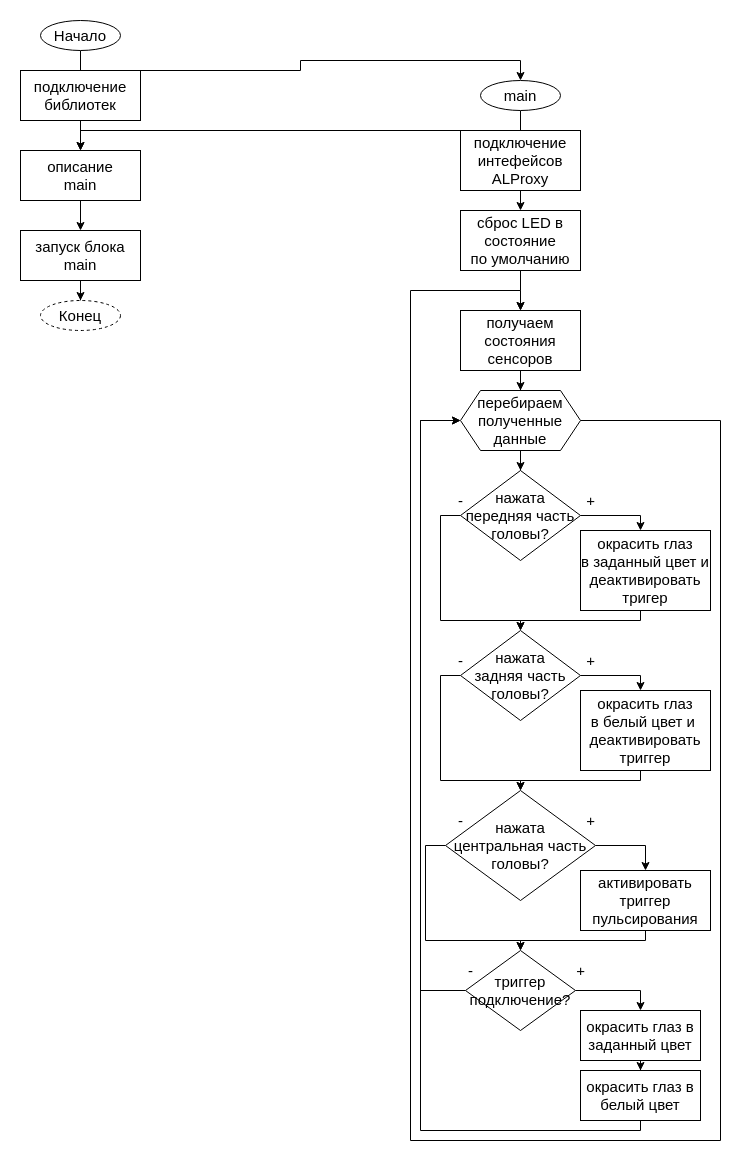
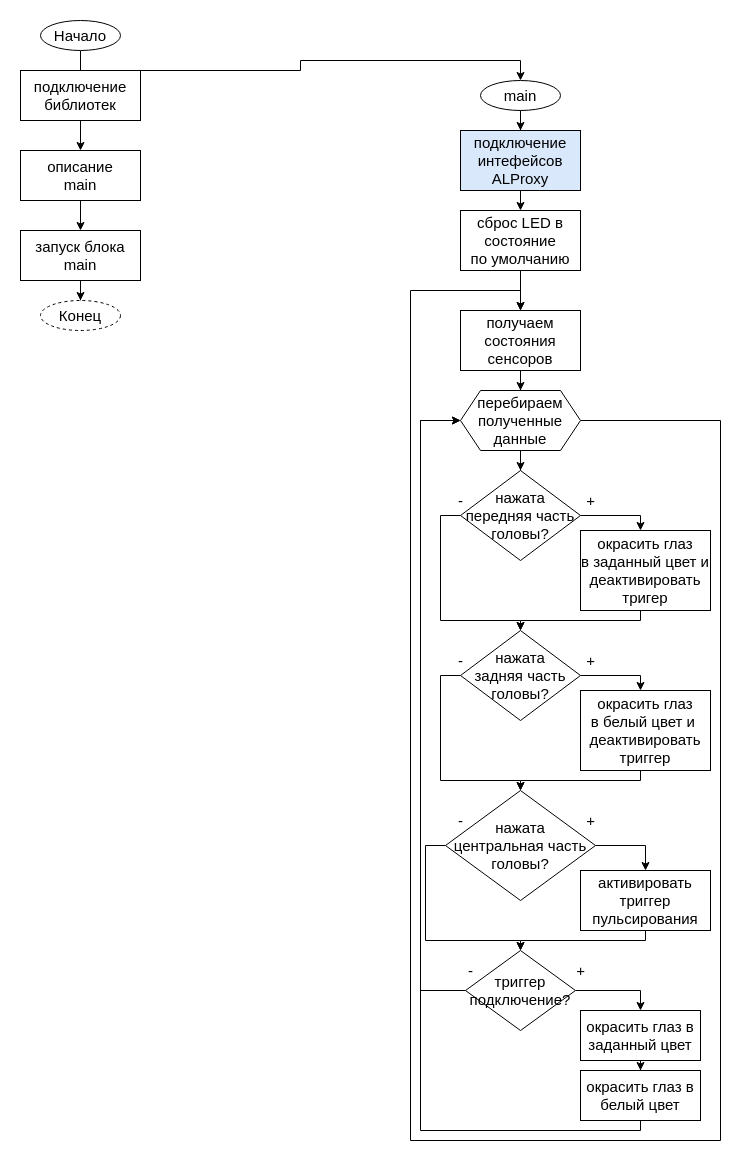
  <mxCell id="0" />
  <mxCell id="1" parent="0" />
  <mxCell id="2" style="edgeStyle=orthogonalEdgeStyle;rounded=0;orthogonalLoop=1;jettySize=auto;html=1;exitX=0.5;exitY=1;exitDx=0;exitDy=0;fontSize=15;" parent="1" source="3" target="12" edge="1"><mxGeometry relative="1" as="geometry" /></mxCell>
  <mxCell id="3" value="Начало" style="ellipse;whiteSpace=wrap;html=1;fontSize=15;" parent="1" vertex="1"><mxGeometry x="40" y="20" width="80" height="30" as="geometry" /></mxCell>
  <mxCell id="4" style="edgeStyle=orthogonalEdgeStyle;rounded=0;orthogonalLoop=1;jettySize=auto;html=1;exitX=0.5;exitY=1;exitDx=0;exitDy=0;entryX=0.5;entryY=0;entryDx=0;entryDy=0;fontSize=15;" parent="1" source="5" target="7" edge="1"><mxGeometry relative="1" as="geometry" /></mxCell>
  <mxCell id="5" value="подключение&lt;br&gt;библиотек" style="rounded=0;whiteSpace=wrap;html=1;fontSize=15;" parent="1" vertex="1"><mxGeometry x="20" y="70" width="120" height="50" as="geometry" /></mxCell>
  <mxCell id="6" style="edgeStyle=orthogonalEdgeStyle;rounded=0;orthogonalLoop=1;jettySize=auto;html=1;exitX=0.5;exitY=1;exitDx=0;exitDy=0;entryX=0.5;entryY=0;entryDx=0;entryDy=0;fontSize=15;" parent="1" source="7" target="9" edge="1"><mxGeometry relative="1" as="geometry" /></mxCell>
  <mxCell id="7" value="описание&lt;br&gt;main" style="rounded=0;whiteSpace=wrap;html=1;fontSize=15;" parent="1" vertex="1"><mxGeometry x="20" y="150" width="120" height="50" as="geometry" /></mxCell>
  <mxCell id="8" style="edgeStyle=orthogonalEdgeStyle;rounded=0;orthogonalLoop=1;jettySize=auto;html=1;exitX=0.5;exitY=1;exitDx=0;exitDy=0;fontSize=15;" parent="1" source="9" target="10" edge="1"><mxGeometry relative="1" as="geometry" /></mxCell>
  <mxCell id="9" value="запуск блока&lt;br&gt;main" style="rounded=0;whiteSpace=wrap;html=1;fontSize=15;" parent="1" vertex="1"><mxGeometry x="20" y="230" width="120" height="50" as="geometry" /></mxCell>
  <mxCell id="10" value="Конец" style="ellipse;whiteSpace=wrap;html=1;fontSize=15;dashed=1;" parent="1" vertex="1"><mxGeometry x="40" y="300" width="80" height="30" as="geometry" /></mxCell>
- <mxCell id="11" style="edgeStyle=orthogonalEdgeStyle;rounded=0;orthogonalLoop=1;jettySize=auto;html=1;exitX=0.5;exitY=1;exitDx=0;exitDy=0;fontSize=15;" parent="1" source="12" target="7" edge="1"><mxGeometry relative="1" as="geometry" /></mxCell>
+ <mxCell id="11" style="edgeStyle=orthogonalEdgeStyle;rounded=0;orthogonalLoop=1;jettySize=auto;html=1;exitX=0.5;exitY=1;exitDx=0;exitDy=0;fontSize=15;" parent="1" source="12" target="14" edge="1"><mxGeometry relative="1" as="geometry" /></mxCell>
  <mxCell id="12" value="main" style="ellipse;whiteSpace=wrap;html=1;fontSize=15;" parent="1" vertex="1"><mxGeometry x="480" y="80" width="80" height="30" as="geometry" /></mxCell>
  <mxCell id="13" style="edgeStyle=orthogonalEdgeStyle;rounded=0;orthogonalLoop=1;jettySize=auto;html=1;exitX=0.5;exitY=1;exitDx=0;exitDy=0;entryX=0.5;entryY=0;entryDx=0;entryDy=0;fontSize=15;" parent="1" source="14" target="16" edge="1"><mxGeometry relative="1" as="geometry" /></mxCell>
- <mxCell id="14" value="подключение&lt;br&gt;интефейсов&lt;br&gt;ALProxy" style="rounded=0;whiteSpace=wrap;html=1;fontSize=15;" parent="1" vertex="1"><mxGeometry x="460" y="130" width="120" height="60" as="geometry" /></mxCell>
+ <mxCell id="14" value="подключение&lt;br&gt;интефейсов&lt;br&gt;ALProxy" style="rounded=0;whiteSpace=wrap;html=1;fontSize=15;fillColor=#dae8fc;" parent="1" vertex="1"><mxGeometry x="460" y="130" width="120" height="60" as="geometry" /></mxCell>
  <mxCell id="15" style="edgeStyle=orthogonalEdgeStyle;rounded=0;orthogonalLoop=1;jettySize=auto;html=1;exitX=0.5;exitY=1;exitDx=0;exitDy=0;fontSize=15;" parent="1" source="16" edge="1"><mxGeometry relative="1" as="geometry"><mxPoint x="520" y="310" as="targetPoint" /></mxGeometry></mxCell>
  <mxCell id="16" value="сброс LED в&lt;br&gt;состояние&lt;br&gt;по умолчанию" style="rounded=0;whiteSpace=wrap;html=1;fontSize=15;" parent="1" vertex="1"><mxGeometry x="460" y="210" width="120" height="60" as="geometry" /></mxCell>
  <mxCell id="17" style="edgeStyle=orthogonalEdgeStyle;rounded=0;orthogonalLoop=1;jettySize=auto;html=1;exitX=0.5;exitY=1;exitDx=0;exitDy=0;fontSize=15;" parent="1" source="18" target="21" edge="1"><mxGeometry relative="1" as="geometry" /></mxCell>
  <mxCell id="18" value="получаем состояния&lt;br&gt;сенсоров" style="rounded=0;whiteSpace=wrap;html=1;fontSize=15;" parent="1" vertex="1"><mxGeometry x="460" y="310" width="120" height="60" as="geometry" /></mxCell>
  <mxCell id="19" style="edgeStyle=orthogonalEdgeStyle;rounded=0;orthogonalLoop=1;jettySize=auto;html=1;exitX=0.5;exitY=1;exitDx=0;exitDy=0;fontSize=15;" parent="1" source="21" target="24" edge="1"><mxGeometry relative="1" as="geometry" /></mxCell>
  <mxCell id="20" style="edgeStyle=orthogonalEdgeStyle;rounded=0;orthogonalLoop=1;jettySize=auto;html=1;exitX=1;exitY=0.5;exitDx=0;exitDy=0;entryX=0.5;entryY=0;entryDx=0;entryDy=0;fontSize=15;" parent="1" source="21" target="18" edge="1"><mxGeometry relative="1" as="geometry"><mxPoint x="520" y="230" as="targetPoint" /><Array as="points"><mxPoint x="720" y="420" /><mxPoint x="720" y="1140" /><mxPoint x="410" y="1140" /><mxPoint x="410" y="290" /><mxPoint x="520" y="290" /></Array></mxGeometry></mxCell>
  <mxCell id="21" value="перебираем&lt;br&gt;полученные данные" style="shape=hexagon;perimeter=hexagonPerimeter2;whiteSpace=wrap;html=1;fixedSize=1;fontSize=15;" parent="1" vertex="1"><mxGeometry x="460" y="390" width="120" height="60" as="geometry" /></mxCell>
  <mxCell id="22" style="edgeStyle=orthogonalEdgeStyle;rounded=0;orthogonalLoop=1;jettySize=auto;html=1;exitX=1;exitY=0.5;exitDx=0;exitDy=0;fontSize=15;" parent="1" source="24" target="26" edge="1"><mxGeometry relative="1" as="geometry"><Array as="points"><mxPoint x="640" y="515" /></Array></mxGeometry></mxCell>
  <mxCell id="23" style="edgeStyle=orthogonalEdgeStyle;rounded=0;orthogonalLoop=1;jettySize=auto;html=1;exitX=0;exitY=0.5;exitDx=0;exitDy=0;fontSize=15;" parent="1" source="24" target="29" edge="1"><mxGeometry relative="1" as="geometry"><Array as="points"><mxPoint x="440" y="515" /><mxPoint x="440" y="620" /><mxPoint x="520" y="620" /></Array></mxGeometry></mxCell>
  <mxCell id="24" value="нажата передняя часть головы?" style="rhombus;whiteSpace=wrap;html=1;fontSize=15;" parent="1" vertex="1"><mxGeometry x="460" y="470" width="120" height="90" as="geometry" /></mxCell>
  <mxCell id="25" style="edgeStyle=orthogonalEdgeStyle;rounded=0;orthogonalLoop=1;jettySize=auto;html=1;exitX=0.5;exitY=1;exitDx=0;exitDy=0;fontSize=15;" parent="1" source="26" target="29" edge="1"><mxGeometry relative="1" as="geometry"><Array as="points"><mxPoint x="640" y="620" /><mxPoint x="520" y="620" /></Array></mxGeometry></mxCell>
  <mxCell id="26" value="окрасить глаз&lt;br&gt;в заданный цвет и деактивировать тригер" style="rounded=0;whiteSpace=wrap;html=1;fontSize=15;" parent="1" vertex="1"><mxGeometry x="580" y="530" width="130" height="80" as="geometry" /></mxCell>
  <mxCell id="27" style="edgeStyle=orthogonalEdgeStyle;rounded=0;orthogonalLoop=1;jettySize=auto;html=1;exitX=1;exitY=0.5;exitDx=0;exitDy=0;fontSize=15;" parent="1" source="29" target="31" edge="1"><mxGeometry relative="1" as="geometry"><Array as="points"><mxPoint x="640" y="675" /></Array></mxGeometry></mxCell>
  <mxCell id="28" style="edgeStyle=orthogonalEdgeStyle;rounded=0;orthogonalLoop=1;jettySize=auto;html=1;exitX=0;exitY=0.5;exitDx=0;exitDy=0;fontSize=15;" parent="1" source="29" target="38" edge="1"><mxGeometry relative="1" as="geometry"><Array as="points"><mxPoint x="440" y="675" /><mxPoint x="440" y="780" /><mxPoint x="520" y="780" /></Array></mxGeometry></mxCell>
  <mxCell id="29" value="нажата &lt;br&gt;задняя часть головы?" style="rhombus;whiteSpace=wrap;html=1;fontSize=15;" parent="1" vertex="1"><mxGeometry x="460" y="630" width="120" height="90" as="geometry" /></mxCell>
  <mxCell id="30" style="edgeStyle=orthogonalEdgeStyle;rounded=0;orthogonalLoop=1;jettySize=auto;html=1;exitX=0.5;exitY=1;exitDx=0;exitDy=0;fontSize=15;" parent="1" source="31" target="38" edge="1"><mxGeometry relative="1" as="geometry"><Array as="points"><mxPoint x="640" y="780" /><mxPoint x="520" y="780" /></Array></mxGeometry></mxCell>
  <mxCell id="31" value="окрасить глаз&lt;br&gt;в белый цвет и&amp;nbsp;&lt;br&gt;деактивировать триггер" style="rounded=0;whiteSpace=wrap;html=1;fontSize=15;" parent="1" vertex="1"><mxGeometry x="580" y="690" width="130" height="80" as="geometry" /></mxCell>
  <mxCell id="32" value="-" style="text;html=1;align=center;verticalAlign=middle;resizable=0;points=[];autosize=1;strokeColor=none;fontSize=15;" parent="1" vertex="1"><mxGeometry x="450" y="650" width="20" height="20" as="geometry" /></mxCell>
  <mxCell id="33" value="-" style="text;html=1;align=center;verticalAlign=middle;resizable=0;points=[];autosize=1;strokeColor=none;fontSize=15;" parent="1" vertex="1"><mxGeometry x="450" y="490" width="20" height="20" as="geometry" /></mxCell>
  <mxCell id="34" value="+" style="text;html=1;align=center;verticalAlign=middle;resizable=0;points=[];autosize=1;strokeColor=none;fontSize=15;" parent="1" vertex="1"><mxGeometry x="580" y="490" width="20" height="20" as="geometry" /></mxCell>
  <mxCell id="35" value="+" style="text;html=1;align=center;verticalAlign=middle;resizable=0;points=[];autosize=1;strokeColor=none;fontSize=15;" parent="1" vertex="1"><mxGeometry x="580" y="650" width="20" height="20" as="geometry" /></mxCell>
  <mxCell id="36" style="edgeStyle=orthogonalEdgeStyle;rounded=0;orthogonalLoop=1;jettySize=auto;html=1;exitX=1;exitY=0.5;exitDx=0;exitDy=0;fontSize=15;" parent="1" source="38" target="40" edge="1"><mxGeometry relative="1" as="geometry" /></mxCell>
  <mxCell id="37" style="edgeStyle=orthogonalEdgeStyle;rounded=0;orthogonalLoop=1;jettySize=auto;html=1;exitX=0;exitY=0.5;exitDx=0;exitDy=0;entryX=0.5;entryY=0;entryDx=0;entryDy=0;fontSize=15;" parent="1" source="38" target="45" edge="1"><mxGeometry relative="1" as="geometry"><Array as="points"><mxPoint x="425" y="845" /><mxPoint x="425" y="940" /><mxPoint x="520" y="940" /></Array></mxGeometry></mxCell>
  <mxCell id="38" value="нажата &lt;br&gt;центральная часть головы?" style="rhombus;whiteSpace=wrap;html=1;fontSize=15;" parent="1" vertex="1"><mxGeometry x="445" y="790" width="150" height="110" as="geometry" /></mxCell>
  <mxCell id="39" style="edgeStyle=orthogonalEdgeStyle;rounded=0;orthogonalLoop=1;jettySize=auto;html=1;exitX=0.5;exitY=1;exitDx=0;exitDy=0;fontSize=15;" parent="1" source="40" target="45" edge="1"><mxGeometry relative="1" as="geometry"><Array as="points"><mxPoint x="645" y="940" /><mxPoint x="520" y="940" /></Array></mxGeometry></mxCell>
  <mxCell id="40" value="активировать триггер пульсирования" style="rounded=0;whiteSpace=wrap;html=1;fontSize=15;" parent="1" vertex="1"><mxGeometry x="580" y="870" width="130" height="60" as="geometry" /></mxCell>
  <mxCell id="41" value="-" style="text;html=1;align=center;verticalAlign=middle;resizable=0;points=[];autosize=1;strokeColor=none;fontSize=15;" parent="1" vertex="1"><mxGeometry x="450" y="810" width="20" height="20" as="geometry" /></mxCell>
  <mxCell id="42" value="+" style="text;html=1;align=center;verticalAlign=middle;resizable=0;points=[];autosize=1;strokeColor=none;fontSize=15;" parent="1" vertex="1"><mxGeometry x="580" y="810" width="20" height="20" as="geometry" /></mxCell>
  <mxCell id="43" style="edgeStyle=orthogonalEdgeStyle;rounded=0;orthogonalLoop=1;jettySize=auto;html=1;exitX=1;exitY=0.5;exitDx=0;exitDy=0;entryX=0.5;entryY=0;entryDx=0;entryDy=0;fontSize=15;" parent="1" source="45" target="47" edge="1"><mxGeometry relative="1" as="geometry" /></mxCell>
  <mxCell id="44" style="edgeStyle=orthogonalEdgeStyle;rounded=0;orthogonalLoop=1;jettySize=auto;html=1;exitX=0;exitY=0.5;exitDx=0;exitDy=0;entryX=0;entryY=0.5;entryDx=0;entryDy=0;fontSize=15;" parent="1" source="45" target="21" edge="1"><mxGeometry relative="1" as="geometry"><Array as="points"><mxPoint x="420" y="990" /><mxPoint x="420" y="420" /></Array></mxGeometry></mxCell>
  <mxCell id="45" value="триггер подключение?" style="rhombus;whiteSpace=wrap;html=1;fontSize=15;" parent="1" vertex="1"><mxGeometry x="465" y="950" width="110" height="80" as="geometry" /></mxCell>
  <mxCell id="46" style="edgeStyle=orthogonalEdgeStyle;rounded=0;orthogonalLoop=1;jettySize=auto;html=1;exitX=0.5;exitY=1;exitDx=0;exitDy=0;fontSize=15;" parent="1" source="47" target="49" edge="1"><mxGeometry relative="1" as="geometry" /></mxCell>
  <mxCell id="47" value="окрасить глаз в заданный цвет" style="rounded=0;whiteSpace=wrap;html=1;fontSize=15;" parent="1" vertex="1"><mxGeometry x="580" y="1010" width="120" height="50" as="geometry" /></mxCell>
  <mxCell id="48" style="edgeStyle=orthogonalEdgeStyle;rounded=0;orthogonalLoop=1;jettySize=auto;html=1;exitX=0.5;exitY=1;exitDx=0;exitDy=0;fontSize=15;" parent="1" source="49" edge="1"><mxGeometry relative="1" as="geometry"><mxPoint x="460" y="420" as="targetPoint" /><Array as="points"><mxPoint x="640" y="1130" /><mxPoint x="420" y="1130" /><mxPoint x="420" y="420" /></Array></mxGeometry></mxCell>
  <mxCell id="49" value="окрасить глаз в белый цвет" style="rounded=0;whiteSpace=wrap;html=1;fontSize=15;" parent="1" vertex="1"><mxGeometry x="580" y="1070" width="120" height="50" as="geometry" /></mxCell>
  <mxCell id="50" value="-" style="text;html=1;align=center;verticalAlign=middle;resizable=0;points=[];autosize=1;strokeColor=none;fontSize=15;" parent="1" vertex="1"><mxGeometry x="460" y="960" width="20" height="20" as="geometry" /></mxCell>
  <mxCell id="51" value="+" style="text;html=1;align=center;verticalAlign=middle;resizable=0;points=[];autosize=1;strokeColor=none;fontSize=15;" parent="1" vertex="1"><mxGeometry x="570" y="960" width="20" height="20" as="geometry" /></mxCell>
